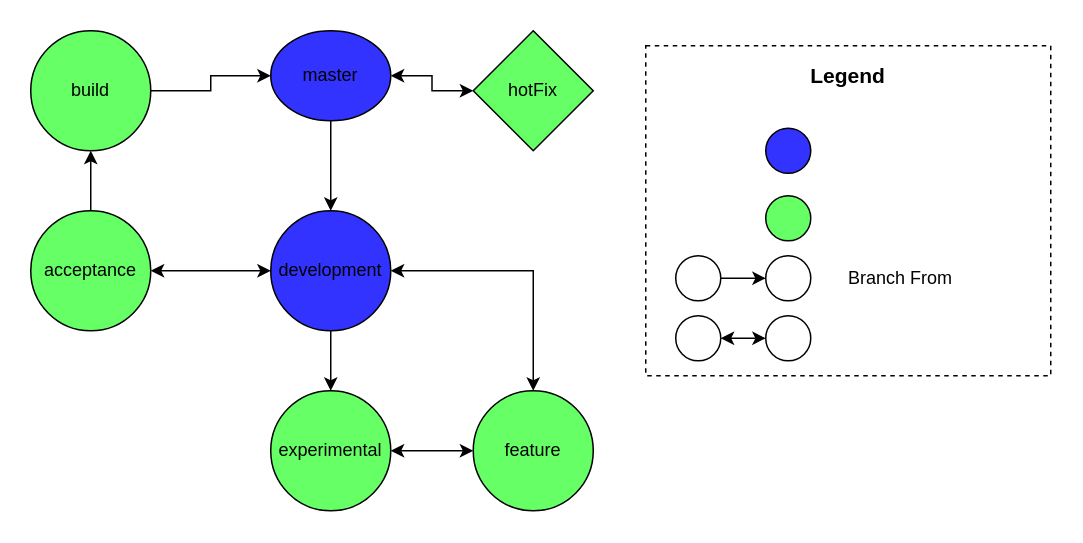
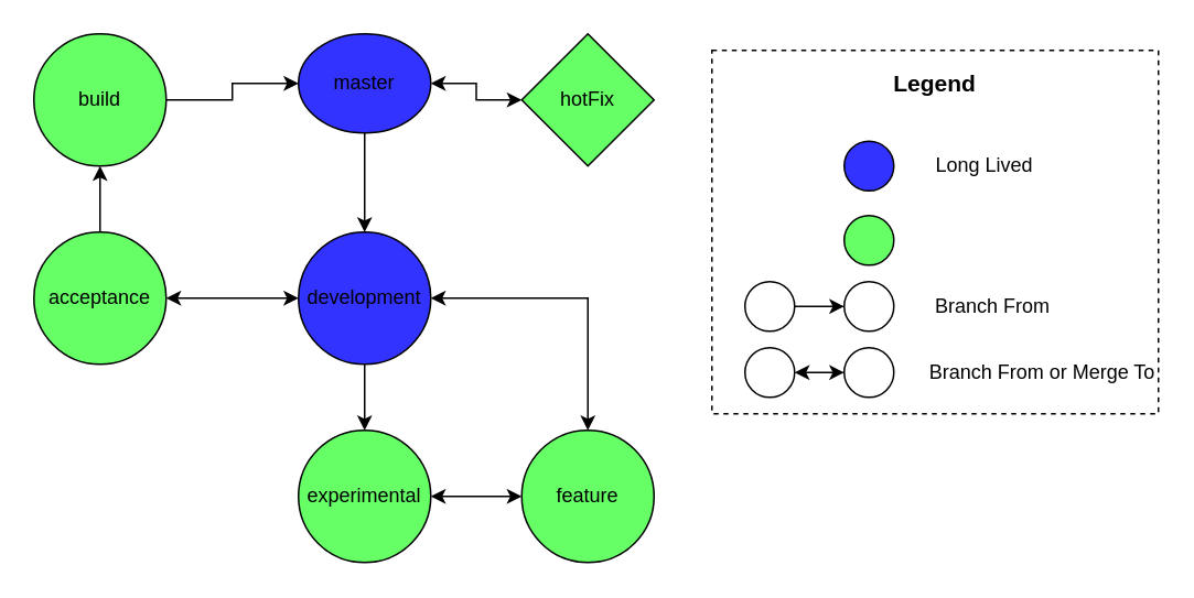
  <mxCell id="0" />
  <mxCell id="1" parent="0" />
  <mxCell id="2" style="edgeStyle=orthogonalEdgeStyle;rounded=0;orthogonalLoop=1;jettySize=auto;html=1;entryX=0.5;entryY=0;entryDx=0;entryDy=0;" edge="1" parent="1" source="4" target="7"><mxGeometry relative="1" as="geometry" /></mxCell>
  <mxCell id="3" style="edgeStyle=orthogonalEdgeStyle;rounded=0;orthogonalLoop=1;jettySize=auto;html=1;entryX=0;entryY=0.5;entryDx=0;entryDy=0;startArrow=classic;startFill=1;" edge="1" parent="1" source="4" target="14"><mxGeometry relative="1" as="geometry" /></mxCell>
  <mxCell id="4" value="master" style="ellipse;whiteSpace=wrap;html=1;aspect=fixed;fillColor=#3333FF;" vertex="1" parent="1"><mxGeometry x="180" y="20" width="80" height="60" as="geometry" /></mxCell>
  <mxCell id="5" style="edgeStyle=orthogonalEdgeStyle;rounded=0;orthogonalLoop=1;jettySize=auto;html=1;entryX=0.5;entryY=0;entryDx=0;entryDy=0;" edge="1" parent="1" source="7" target="8"><mxGeometry relative="1" as="geometry" /></mxCell>
  <mxCell id="6" style="edgeStyle=orthogonalEdgeStyle;rounded=0;orthogonalLoop=1;jettySize=auto;html=1;entryX=1;entryY=0.5;entryDx=0;entryDy=0;startArrow=classic;startFill=1;" edge="1" parent="1" source="7" target="10"><mxGeometry relative="1" as="geometry" /></mxCell>
  <mxCell id="7" value="development" style="ellipse;whiteSpace=wrap;html=1;aspect=fixed;fillColor=#3333FF;" vertex="1" parent="1"><mxGeometry x="180" y="140" width="80" height="80" as="geometry" /></mxCell>
  <mxCell id="8" value="experimental" style="ellipse;whiteSpace=wrap;html=1;aspect=fixed;fillColor=#66FF66;" vertex="1" parent="1"><mxGeometry x="180" y="260" width="80" height="80" as="geometry" /></mxCell>
  <mxCell id="9" value="" style="edgeStyle=orthogonalEdgeStyle;rounded=0;orthogonalLoop=1;jettySize=auto;html=1;startArrow=none;startFill=0;" edge="1" parent="1" source="10" target="16"><mxGeometry relative="1" as="geometry" /></mxCell>
  <mxCell id="10" value="acceptance" style="ellipse;whiteSpace=wrap;html=1;aspect=fixed;fillColor=#66FF66;" vertex="1" parent="1"><mxGeometry x="20" y="140" width="80" height="80" as="geometry" /></mxCell>
  <mxCell id="11" style="edgeStyle=orthogonalEdgeStyle;rounded=0;orthogonalLoop=1;jettySize=auto;html=1;entryX=1;entryY=0.5;entryDx=0;entryDy=0;startArrow=classic;startFill=1;" edge="1" parent="1" source="13" target="8"><mxGeometry relative="1" as="geometry" /></mxCell>
  <mxCell id="12" style="edgeStyle=orthogonalEdgeStyle;rounded=0;orthogonalLoop=1;jettySize=auto;html=1;entryX=1;entryY=0.5;entryDx=0;entryDy=0;startArrow=classic;startFill=1;" edge="1" parent="1" source="13" target="7"><mxGeometry relative="1" as="geometry"><Array as="points"><mxPoint x="355" y="180" /></Array></mxGeometry></mxCell>
  <mxCell id="13" value="feature" style="ellipse;whiteSpace=wrap;html=1;aspect=fixed;fillColor=#66FF66;" vertex="1" parent="1"><mxGeometry x="315" y="260" width="80" height="80" as="geometry" /></mxCell>
  <mxCell id="14" value="hotFix" style="rhombus;whiteSpace=wrap;html=1;aspect=fixed;fillColor=#66FF66;" vertex="1" parent="1"><mxGeometry x="315" y="20" width="80" height="80" as="geometry" /></mxCell>
  <mxCell id="15" value="" style="edgeStyle=orthogonalEdgeStyle;rounded=0;orthogonalLoop=1;jettySize=auto;html=1;startArrow=none;startFill=0;" edge="1" parent="1" source="16" target="4"><mxGeometry relative="1" as="geometry" /></mxCell>
  <mxCell id="16" value="build" style="ellipse;whiteSpace=wrap;html=1;aspect=fixed;fillColor=#66FF66;" vertex="1" parent="1"><mxGeometry x="20" y="20" width="80" height="80" as="geometry" /></mxCell>
  <mxCell id="17" value="" style="rounded=0;whiteSpace=wrap;html=1;fillColor=none;dashed=1;" vertex="1" parent="1"><mxGeometry x="430" y="30" width="270" height="220" as="geometry" /></mxCell>
  <mxCell id="18" value="" style="ellipse;whiteSpace=wrap;html=1;aspect=fixed;fillColor=#3333FF;" vertex="1" parent="1"><mxGeometry x="510" y="85" width="30" height="30" as="geometry" /></mxCell>
+ <mxCell id="19" value="Long Lived" style="text;html=1;strokeColor=none;fillColor=none;align=center;verticalAlign=middle;whiteSpace=wrap;rounded=0;" vertex="1" parent="1"><mxGeometry x="560" y="90" width="70" height="20" as="geometry" /></mxCell>
  <mxCell id="20" value="" style="ellipse;whiteSpace=wrap;html=1;aspect=fixed;fillColor=#66FF66;" vertex="1" parent="1"><mxGeometry x="510" y="130" width="30" height="30" as="geometry" /></mxCell>
  <mxCell id="21" value="" style="edgeStyle=orthogonalEdgeStyle;rounded=0;orthogonalLoop=1;jettySize=auto;html=1;startArrow=none;startFill=0;" edge="1" parent="1" source="22" target="23"><mxGeometry relative="1" as="geometry" /></mxCell>
  <mxCell id="22" value="" style="ellipse;whiteSpace=wrap;html=1;aspect=fixed;fillColor=#FFFFFF;" vertex="1" parent="1"><mxGeometry x="450" y="170" width="30" height="30" as="geometry" /></mxCell>
  <mxCell id="23" value="" style="ellipse;whiteSpace=wrap;html=1;aspect=fixed;fillColor=#FFFFFF;" vertex="1" parent="1"><mxGeometry x="510" y="170" width="30" height="30" as="geometry" /></mxCell>
  <mxCell id="24" value="Branch From" style="text;html=1;strokeColor=none;fillColor=none;align=center;verticalAlign=middle;whiteSpace=wrap;rounded=0;" vertex="1" parent="1"><mxGeometry x="560" y="175" width="80" height="20" as="geometry" /></mxCell>
  <mxCell id="25" value="" style="edgeStyle=orthogonalEdgeStyle;rounded=0;orthogonalLoop=1;jettySize=auto;html=1;startArrow=classic;startFill=1;" edge="1" parent="1" source="26" target="27"><mxGeometry relative="1" as="geometry" /></mxCell>
  <mxCell id="26" value="" style="ellipse;whiteSpace=wrap;html=1;aspect=fixed;fillColor=#FFFFFF;" vertex="1" parent="1"><mxGeometry x="450" y="210" width="30" height="30" as="geometry" /></mxCell>
  <mxCell id="27" value="" style="ellipse;whiteSpace=wrap;html=1;aspect=fixed;fillColor=#FFFFFF;" vertex="1" parent="1"><mxGeometry x="510" y="210" width="30" height="30" as="geometry" /></mxCell>
+ <mxCell id="28" value="Branch From or Merge To" style="text;html=1;strokeColor=none;fillColor=none;align=center;verticalAlign=middle;whiteSpace=wrap;rounded=0;" vertex="1" parent="1"><mxGeometry x="560" y="215" width="140" height="20" as="geometry" /></mxCell>
  <mxCell id="29" value="&lt;b&gt;&lt;font style=&quot;font-size: 14px&quot;&gt;Legend&lt;/font&gt;&lt;/b&gt;" style="text;html=1;strokeColor=none;fillColor=none;align=center;verticalAlign=middle;whiteSpace=wrap;rounded=0;" vertex="1" parent="1"><mxGeometry x="545" y="40" width="40" height="20" as="geometry" /></mxCell>
